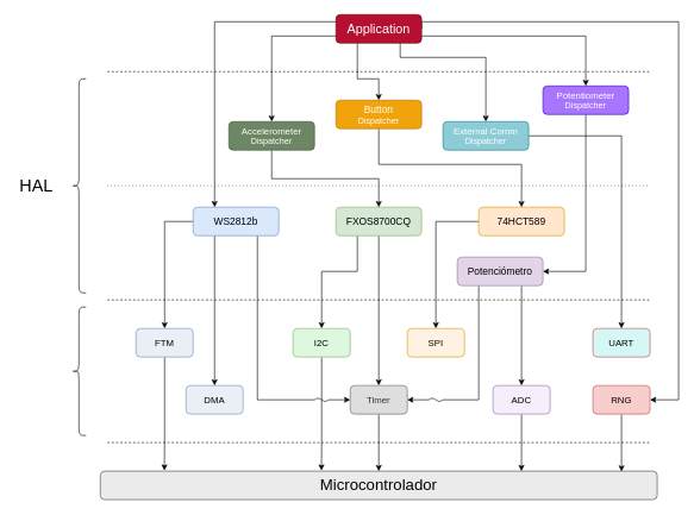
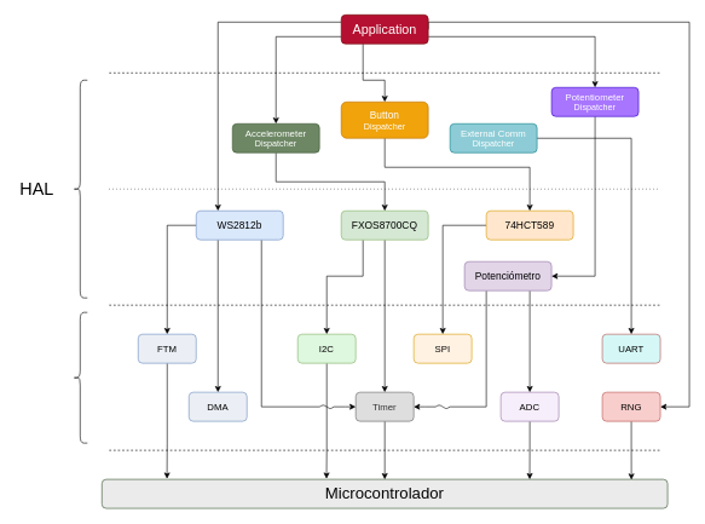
  <mxCell id="0" />
  <mxCell id="1" parent="0" />
  <mxCell id="2" style="edgeStyle=orthogonalEdgeStyle;rounded=0;orthogonalLoop=1;jettySize=auto;html=1;exitX=1;exitY=0.5;exitDx=0;exitDy=0;entryX=1;entryY=0.5;entryDx=0;entryDy=0;" edge="1" parent="1" source="8" target="35"><mxGeometry relative="1" as="geometry"><Array as="points"><mxPoint x="590" y="30" /><mxPoint x="950" y="30" /><mxPoint x="950" y="560" /></Array></mxGeometry></mxCell>
  <mxCell id="3" style="edgeStyle=orthogonalEdgeStyle;rounded=0;orthogonalLoop=1;jettySize=auto;html=1;entryX=0.5;entryY=0;entryDx=0;entryDy=0;" edge="1" parent="1" source="8" target="43"><mxGeometry relative="1" as="geometry"><Array as="points"><mxPoint x="380" y="50" /></Array></mxGeometry></mxCell>
  <mxCell id="4" style="edgeStyle=orthogonalEdgeStyle;rounded=0;orthogonalLoop=1;jettySize=auto;html=1;exitX=0.25;exitY=1;exitDx=0;exitDy=0;entryX=0.5;entryY=0;entryDx=0;entryDy=0;" edge="1" parent="1" source="8" target="45"><mxGeometry relative="1" as="geometry"><Array as="points"><mxPoint x="500" y="110" /><mxPoint x="530" y="110" /></Array></mxGeometry></mxCell>
  <mxCell id="5" style="edgeStyle=elbowEdgeStyle;rounded=0;orthogonalLoop=1;jettySize=auto;elbow=vertical;html=1;exitX=0;exitY=0.25;exitDx=0;exitDy=0;entryX=0.25;entryY=0;entryDx=0;entryDy=0;startArrow=none;startFill=0;endArrow=classic;endFill=1;" edge="1" parent="1" source="8" target="12"><mxGeometry relative="1" as="geometry"><Array as="points"><mxPoint x="390" y="30" /></Array></mxGeometry></mxCell>
- <mxCell id="6" style="edgeStyle=elbowEdgeStyle;rounded=0;orthogonalLoop=1;jettySize=auto;elbow=vertical;html=1;exitX=0.75;exitY=1;exitDx=0;exitDy=0;startArrow=none;startFill=0;endArrow=classic;endFill=1;entryX=0.5;entryY=0;entryDx=0;entryDy=0;" edge="1" parent="1" source="8" target="47"><mxGeometry relative="1" as="geometry"><mxPoint x="600" y="100" as="targetPoint" /><Array as="points"><mxPoint x="640" y="80" /></Array></mxGeometry></mxCell>
  <mxCell id="7" style="edgeStyle=elbowEdgeStyle;rounded=0;orthogonalLoop=1;jettySize=auto;elbow=vertical;html=1;exitX=1;exitY=0.75;exitDx=0;exitDy=0;startArrow=none;startFill=0;endArrow=classic;endFill=1;" edge="1" parent="1" source="8" target="53"><mxGeometry relative="1" as="geometry"><Array as="points"><mxPoint x="710" y="50" /></Array></mxGeometry></mxCell>
  <mxCell id="8" value="&lt;font style=&quot;font-size: 18px&quot;&gt;Application&lt;/font&gt;" style="rounded=1;whiteSpace=wrap;html=1;strokeColor=#6F0000;fontColor=#ffffff;fillColor=#B51031;" vertex="1" parent="1"><mxGeometry x="470" y="20" width="120" height="40" as="geometry" /></mxCell>
  <mxCell id="9" style="edgeStyle=orthogonalEdgeStyle;rounded=0;orthogonalLoop=1;jettySize=auto;html=1;entryX=0.5;entryY=0;entryDx=0;entryDy=0;" edge="1" parent="1" source="12"><mxGeometry relative="1" as="geometry"><mxPoint x="300" y="540" as="targetPoint" /><Array as="points"><mxPoint x="300" y="540" /></Array></mxGeometry></mxCell>
  <mxCell id="10" style="edgeStyle=orthogonalEdgeStyle;rounded=0;orthogonalLoop=1;jettySize=auto;html=1;exitX=0;exitY=0.5;exitDx=0;exitDy=0;" edge="1" parent="1" source="12" target="24"><mxGeometry relative="1" as="geometry"><mxPoint x="270" y="280" as="sourcePoint" /><Array as="points"><mxPoint y="310" x="230" /></Array></mxGeometry></mxCell>
  <mxCell id="11" style="edgeStyle=orthogonalEdgeStyle;rounded=0;orthogonalLoop=1;jettySize=auto;html=1;exitX=0.75;exitY=1;exitDx=0;exitDy=0;endArrow=none;endFill=0;" edge="1" parent="1" source="12"><mxGeometry relative="1" as="geometry"><mxPoint x="440" y="560" as="targetPoint" /><Array as="points"><mxPoint x="360" y="560" /></Array></mxGeometry></mxCell>
  <mxCell id="12" value="&lt;font style=&quot;font-size: 14px&quot;&gt;WS2812b&lt;/font&gt;" style="rounded=1;whiteSpace=wrap;html=1;fillColor=#dae8fc;strokeColor=#6c8ebf;" vertex="1" parent="1"><mxGeometry x="270" y="290" width="120" height="40" as="geometry" /></mxCell>
  <mxCell id="13" value="" style="endArrow=none;dashed=1;html=1;dashPattern=1 4;" edge="1" parent="1"><mxGeometry width="50" height="50" relative="1" as="geometry"><mxPoint x="150" y="260" as="sourcePoint" /><mxPoint x="910" y="260" as="targetPoint" /></mxGeometry></mxCell>
  <mxCell id="14" value="" style="endArrow=none;dashed=1;html=1;" edge="1" parent="1"><mxGeometry width="50" height="50" relative="1" as="geometry"><mxPoint x="150" y="420" as="sourcePoint" /><mxPoint x="910" y="420" as="targetPoint" /></mxGeometry></mxCell>
  <mxCell id="15" value="&lt;font color=&quot;#030303&quot; style=&quot;font-size: 22px&quot;&gt;Microcontrolador&lt;/font&gt;" style="rounded=1;whiteSpace=wrap;html=1;strokeColor=#3A5431;fontColor=#ffffff;fillColor=#EBEBEB;" vertex="1" parent="1"><mxGeometry x="140" y="660" width="780" height="40" as="geometry" /></mxCell>
  <mxCell id="16" value="" style="endArrow=none;dashed=1;html=1;" edge="1" parent="1"><mxGeometry width="50" height="50" relative="1" as="geometry"><mxPoint x="150" y="620" as="sourcePoint" /><mxPoint x="910" y="620" as="targetPoint" /></mxGeometry></mxCell>
  <mxCell id="17" value="&lt;font style=&quot;font-size: 24px&quot;&gt;HAL&lt;/font&gt;" style="text;html=1;align=center;verticalAlign=middle;resizable=0;points=[];autosize=1;" vertex="1" parent="1"><mxGeometry x="20" y="250" width="60" height="20" as="geometry" /></mxCell>
  <mxCell id="18" style="edgeStyle=orthogonalEdgeStyle;rounded=0;orthogonalLoop=1;jettySize=auto;html=1;" edge="1" parent="1" source="20" target="26"><mxGeometry relative="1" as="geometry"><Array as="points"><mxPoint x="500" y="380" /><mxPoint x="450" y="380" /></Array></mxGeometry></mxCell>
  <mxCell id="19" style="edgeStyle=orthogonalEdgeStyle;rounded=0;orthogonalLoop=1;jettySize=auto;html=1;entryX=0.5;entryY=0;entryDx=0;entryDy=0;" edge="1" parent="1" source="20" target="30"><mxGeometry relative="1" as="geometry" /></mxCell>
  <mxCell id="20" value="&lt;font style=&quot;font-size: 14px&quot;&gt;FXOS8700CQ&lt;/font&gt;" style="rounded=1;whiteSpace=wrap;html=1;fillColor=#d5e8d4;strokeColor=#82b366;" vertex="1" parent="1"><mxGeometry x="470" y="290" width="120" height="40" as="geometry" /></mxCell>
  <mxCell id="21" style="edgeStyle=orthogonalEdgeStyle;rounded=0;orthogonalLoop=1;jettySize=auto;html=1;entryX=0.5;entryY=0;entryDx=0;entryDy=0;" edge="1" parent="1" source="22" target="31"><mxGeometry relative="1" as="geometry" /></mxCell>
  <mxCell id="22" value="&lt;font style=&quot;font-size: 14px&quot;&gt;74HCT589&lt;/font&gt;" style="rounded=1;whiteSpace=wrap;html=1;fillColor=#ffe6cc;strokeColor=#d79b00;" vertex="1" parent="1"><mxGeometry x="670" y="290" width="120" height="40" as="geometry" /></mxCell>
  <mxCell id="23" style="edgeStyle=orthogonalEdgeStyle;rounded=0;orthogonalLoop=1;jettySize=auto;html=1;exitX=0.5;exitY=1;exitDx=0;exitDy=0;entryX=0.115;entryY=-0.021;entryDx=0;entryDy=0;entryPerimeter=0;" edge="1" parent="1" source="24" target="15"><mxGeometry relative="1" as="geometry"><Array as="points"><mxPoint y="610" x="230" /><mxPoint y="610" x="230" /></Array></mxGeometry></mxCell>
  <mxCell id="24" value="&lt;font style=&quot;font-size: 13px&quot;&gt;FTM&lt;/font&gt;" style="rounded=1;whiteSpace=wrap;html=1;strokeColor=#6c8ebf;fillColor=#EBEFF5;" vertex="1" parent="1"><mxGeometry x="190" y="460" width="80" height="40" as="geometry" /></mxCell>
  <mxCell id="25" style="edgeStyle=orthogonalEdgeStyle;rounded=0;orthogonalLoop=1;jettySize=auto;html=1;exitX=0.5;exitY=1;exitDx=0;exitDy=0;entryX=0.397;entryY=-0.021;entryDx=0;entryDy=0;entryPerimeter=0;" edge="1" parent="1" source="26" target="15"><mxGeometry relative="1" as="geometry"><Array as="points"><mxPoint x="450" y="620" /><mxPoint x="450" y="620" /></Array></mxGeometry></mxCell>
  <mxCell id="26" value="&lt;font style=&quot;font-size: 13px&quot;&gt;I2C&lt;/font&gt;" style="rounded=1;whiteSpace=wrap;html=1;strokeColor=#82b366;fillColor=#DEF7DF;" vertex="1" parent="1"><mxGeometry x="410" y="460" width="80" height="40" as="geometry" /></mxCell>
  <mxCell id="27" style="edgeStyle=orthogonalEdgeStyle;rounded=0;orthogonalLoop=1;jettySize=auto;html=1;exitX=0.5;exitY=1;exitDx=0;exitDy=0;entryX=0.5;entryY=0;entryDx=0;entryDy=0;" edge="1" parent="1" source="30" target="15"><mxGeometry relative="1" as="geometry" /></mxCell>
  <mxCell id="28" style="edgeStyle=elbowEdgeStyle;rounded=0;orthogonalLoop=1;jettySize=auto;elbow=vertical;html=1;startArrow=classic;startFill=1;endArrow=none;endFill=0;" edge="1" parent="1" source="30"><mxGeometry relative="1" as="geometry"><mxPoint x="460" y="560" as="targetPoint" /></mxGeometry></mxCell>
  <mxCell id="29" style="edgeStyle=elbowEdgeStyle;rounded=0;orthogonalLoop=1;jettySize=auto;elbow=vertical;html=1;startArrow=classic;startFill=1;endArrow=none;endFill=0;" edge="1" parent="1" source="30"><mxGeometry relative="1" as="geometry"><mxPoint x="600" y="560" as="targetPoint" /></mxGeometry></mxCell>
  <mxCell id="30" value="&lt;font style=&quot;font-size: 13px&quot;&gt;Timer&lt;/font&gt;" style="rounded=1;whiteSpace=wrap;html=1;strokeColor=#666666;fontColor=#333333;fillColor=#DEDEDE;" vertex="1" parent="1"><mxGeometry x="490" y="540" width="80" height="40" as="geometry" /></mxCell>
  <mxCell id="31" value="&lt;font style=&quot;font-size: 13px&quot;&gt;SPI&lt;/font&gt;" style="rounded=1;whiteSpace=wrap;html=1;strokeColor=#d79b00;fillColor=#FFF2E3;" vertex="1" parent="1"><mxGeometry x="570" y="460" width="80" height="40" as="geometry" /></mxCell>
  <mxCell id="32" style="edgeStyle=orthogonalEdgeStyle;rounded=0;orthogonalLoop=1;jettySize=auto;html=1;exitX=0.5;exitY=1;exitDx=0;exitDy=0;" edge="1" parent="1" source="33"><mxGeometry relative="1" as="geometry"><mxPoint x="729.857" y="660" as="targetPoint" /><mxPoint x="730" y="590" as="sourcePoint" /><Array as="points" /></mxGeometry></mxCell>
  <mxCell id="33" value="&lt;font style=&quot;font-size: 13px&quot;&gt;ADC&lt;/font&gt;" style="rounded=1;whiteSpace=wrap;html=1;strokeColor=#9673a6;fillColor=#F6EEFA;" vertex="1" parent="1"><mxGeometry x="690" y="540" width="80" height="40" as="geometry" /></mxCell>
  <mxCell id="34" style="edgeStyle=orthogonalEdgeStyle;rounded=0;orthogonalLoop=1;jettySize=auto;html=1;exitX=0.5;exitY=1;exitDx=0;exitDy=0;entryX=0.936;entryY=0.014;entryDx=0;entryDy=0;entryPerimeter=0;" edge="1" parent="1" source="35" target="15"><mxGeometry relative="1" as="geometry" /></mxCell>
  <mxCell id="35" value="&lt;font style=&quot;font-size: 13px&quot;&gt;RNG&lt;/font&gt;" style="rounded=1;whiteSpace=wrap;html=1;fillColor=#f8cecc;strokeColor=#b85450;" vertex="1" parent="1"><mxGeometry x="830" y="540" width="80" height="40" as="geometry" /></mxCell>
  <mxCell id="36" value="&lt;font style=&quot;font-size: 13px&quot;&gt;UART&lt;/font&gt;" style="rounded=1;whiteSpace=wrap;html=1;fillColor=#D5F8F7;strokeColor=#B5534F;" vertex="1" parent="1"><mxGeometry x="830" y="460" width="80" height="40" as="geometry" /></mxCell>
  <mxCell id="37" style="edgeStyle=orthogonalEdgeStyle;rounded=0;orthogonalLoop=1;jettySize=auto;html=1;" edge="1" parent="1" source="39" target="33"><mxGeometry relative="1" as="geometry"><Array as="points"><mxPoint x="730" y="420" /><mxPoint x="730" y="420" /></Array></mxGeometry></mxCell>
  <mxCell id="38" style="edgeStyle=elbowEdgeStyle;rounded=0;orthogonalLoop=1;jettySize=auto;elbow=vertical;html=1;exitX=0.25;exitY=1;exitDx=0;exitDy=0;startArrow=none;startFill=0;endArrow=none;endFill=0;" edge="1" parent="1" source="39"><mxGeometry relative="1" as="geometry"><mxPoint x="620" y="560" as="targetPoint" /><Array as="points"><mxPoint x="670" y="560" /></Array></mxGeometry></mxCell>
  <mxCell id="39" value="&lt;font style=&quot;font-size: 14px&quot;&gt;Potenciómetro&lt;/font&gt;" style="rounded=1;whiteSpace=wrap;html=1;fillColor=#e1d5e7;strokeColor=#9673a6;" vertex="1" parent="1"><mxGeometry x="640" y="360" width="120" height="40" as="geometry" /></mxCell>
  <mxCell id="40" value="&lt;font style=&quot;font-size: 13px&quot;&gt;DMA&lt;/font&gt;" style="rounded=1;whiteSpace=wrap;html=1;strokeColor=#6c8ebf;fillColor=#EBEFF5;" vertex="1" parent="1"><mxGeometry x="260" y="540" width="80" height="40" as="geometry" /></mxCell>
  <mxCell id="41" value="" style="endArrow=none;dashed=1;html=1;" edge="1" parent="1"><mxGeometry width="50" height="50" relative="1" as="geometry"><mxPoint x="150" y="100" as="sourcePoint" /><mxPoint x="910" y="100" as="targetPoint" /></mxGeometry></mxCell>
  <mxCell id="42" style="edgeStyle=orthogonalEdgeStyle;rounded=0;orthogonalLoop=1;jettySize=auto;html=1;exitX=0.5;exitY=1;exitDx=0;exitDy=0;entryX=0.5;entryY=0;entryDx=0;entryDy=0;" edge="1" parent="1" source="43" target="20"><mxGeometry relative="1" as="geometry"><Array as="points"><mxPoint x="380" y="250" /><mxPoint x="530" y="250" /></Array></mxGeometry></mxCell>
  <mxCell id="43" value="&lt;font style=&quot;font-size: 13px&quot;&gt;Accelerometer&lt;br&gt;&lt;/font&gt;Dispatcher" style="rounded=1;whiteSpace=wrap;html=1;fillColor=#6d8764;strokeColor=#3A5431;fontColor=#ffffff;" vertex="1" parent="1"><mxGeometry x="320" y="170" width="120" height="40" as="geometry" /></mxCell>
  <mxCell id="44" style="edgeStyle=orthogonalEdgeStyle;rounded=0;orthogonalLoop=1;jettySize=auto;html=1;exitX=0.5;exitY=1;exitDx=0;exitDy=0;" edge="1" parent="1" source="45" target="22"><mxGeometry relative="1" as="geometry"><Array as="points"><mxPoint x="530" y="230" /><mxPoint x="730" y="230" /></Array></mxGeometry></mxCell>
- <mxCell id="45" value="&lt;font style=&quot;font-size: 14px&quot;&gt;Button&lt;/font&gt;&lt;br&gt;Dispatcher" style="rounded=1;whiteSpace=wrap;html=1;fillColor=#f0a30a;strokeColor=#BD7000;fontColor=#ffffff;" vertex="1" parent="1"><mxGeometry x="470" y="140" width="120" height="40" as="geometry" /></mxCell>
+ <mxCell id="45" value="&lt;font style=&quot;font-size: 14px&quot;&gt;Button&lt;/font&gt;&lt;br&gt;Dispatcher" style="rounded=1;whiteSpace=wrap;html=1;fillColor=#f0a30a;strokeColor=#BD7000;fontColor=#ffffff;" vertex="1" parent="1"><mxGeometry x="470" y="140" width="120" height="50" as="geometry" /></mxCell>
  <mxCell id="46" style="edgeStyle=orthogonalEdgeStyle;rounded=0;orthogonalLoop=1;jettySize=auto;html=1;entryX=0.5;entryY=0;entryDx=0;entryDy=0;" edge="1" parent="1" source="47" target="36"><mxGeometry relative="1" as="geometry" /></mxCell>
  <mxCell id="47" value="&lt;font color=&quot;#ffffff&quot;&gt;&lt;font style=&quot;font-size: 13px&quot;&gt;External Comm&lt;/font&gt;&lt;br&gt;Dispatcher&lt;/font&gt;" style="rounded=1;whiteSpace=wrap;html=1;strokeColor=#0e8088;fillColor=#8DCCD6;" vertex="1" parent="1"><mxGeometry x="620" y="170" width="120" height="40" as="geometry" /></mxCell>
  <mxCell id="48" value="" style="shape=curlyBracket;whiteSpace=wrap;html=1;rounded=1;size=0.5;fillColor=#030303;" vertex="1" parent="1"><mxGeometry x="100" y="110" width="20" height="300" as="geometry" /></mxCell>
  <mxCell id="49" value="" style="shape=curlyBracket;whiteSpace=wrap;html=1;rounded=1;size=0.5;fillColor=#030303;" vertex="1" parent="1"><mxGeometry x="100" y="430" width="20" height="180" as="geometry" /></mxCell>
  <mxCell id="50" value="" style="edgeStyle=isometricEdgeStyle;endArrow=none;html=1;" edge="1" parent="1"><mxGeometry width="50" height="100" relative="1" as="geometry"><mxPoint x="440" y="560" as="sourcePoint" /><mxPoint x="460" y="560" as="targetPoint" /></mxGeometry></mxCell>
  <mxCell id="51" value="" style="edgeStyle=isometricEdgeStyle;endArrow=none;html=1;" edge="1" parent="1"><mxGeometry width="50" height="100" relative="1" as="geometry"><mxPoint x="600" y="560" as="sourcePoint" /><mxPoint x="620" y="560" as="targetPoint" /></mxGeometry></mxCell>
  <mxCell id="52" style="edgeStyle=elbowEdgeStyle;rounded=0;orthogonalLoop=1;jettySize=auto;elbow=vertical;html=1;entryX=1;entryY=0.5;entryDx=0;entryDy=0;startArrow=none;startFill=0;endArrow=classic;endFill=1;" edge="1" parent="1" source="53" target="39"><mxGeometry relative="1" as="geometry"><Array as="points"><mxPoint x="820" y="380" /></Array></mxGeometry></mxCell>
  <mxCell id="53" value="&lt;span style=&quot;font-size: 13px&quot;&gt;Potentiometer&lt;/span&gt;&lt;br&gt;Dispatcher" style="rounded=1;whiteSpace=wrap;html=1;strokeColor=#3700CC;fontColor=#ffffff;fillColor=#A875FF;" vertex="1" parent="1"><mxGeometry x="760" y="120" width="120" height="40" as="geometry" /></mxCell>
